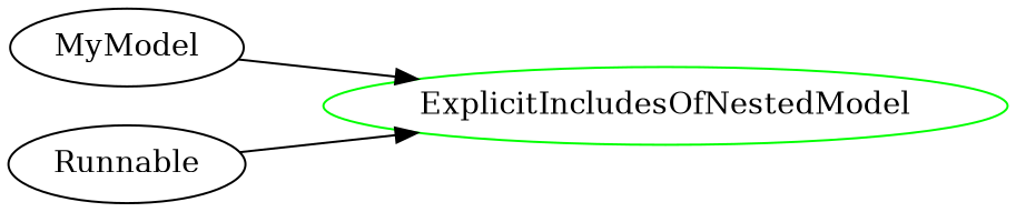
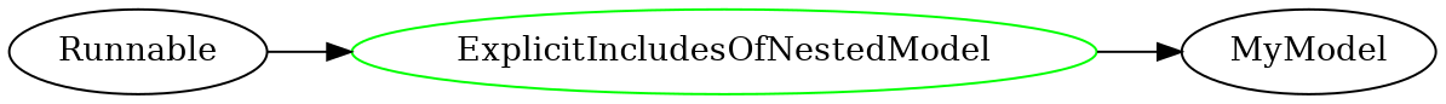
  digraph {
    rankdir=LR
    splines=true
    n1 [color=green label=ExplicitIncludesOfNestedModel]
    n2 [label=MyModel]
    n3 [label=Runnable]
-   n2 -> n1
+   n1 -> n2
    n3 -> n1
  }
